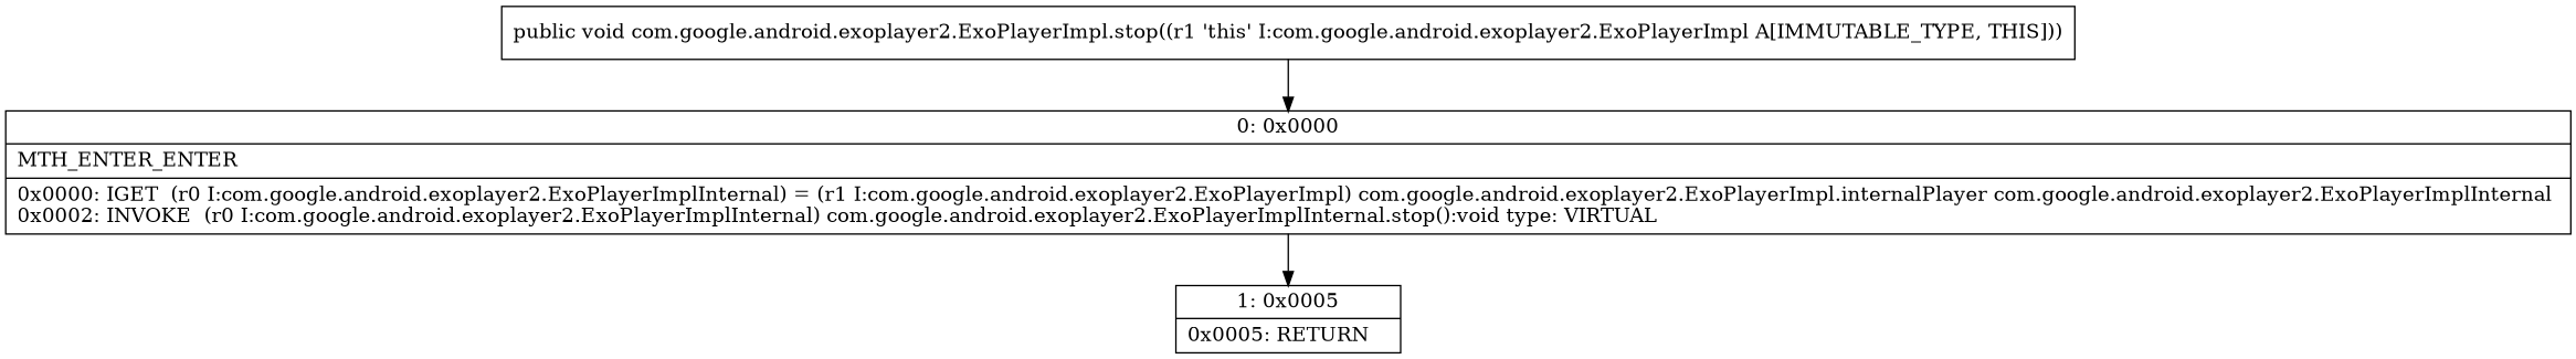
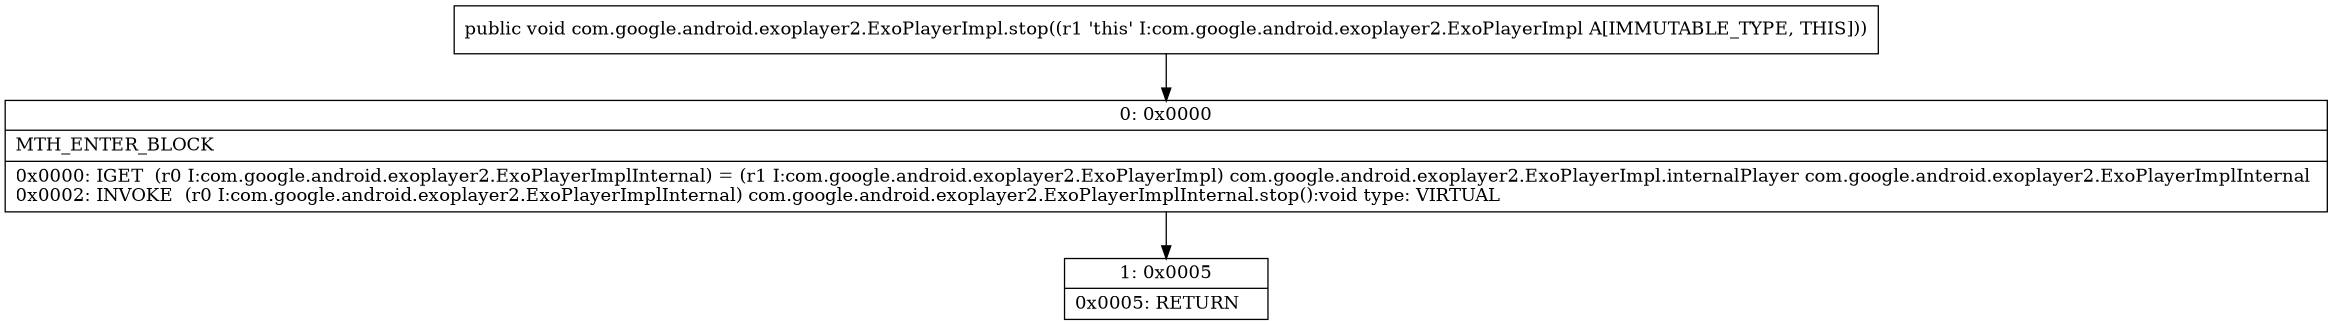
  digraph {
    node [shape=record]
-   n1 [label="{0\:\ 0x0000|MTH_ENTER_ENTER\l|0x0000: IGET  (r0 I:com.google.android.exoplayer2.ExoPlayerImplInternal) = (r1 I:com.google.android.exoplayer2.ExoPlayerImpl) com.google.android.exoplayer2.ExoPlayerImpl.internalPlayer com.google.android.exoplayer2.ExoPlayerImplInternal \l0x0002: INVOKE  (r0 I:com.google.android.exoplayer2.ExoPlayerImplInternal) com.google.android.exoplayer2.ExoPlayerImplInternal.stop():void type: VIRTUAL \l}"]
+   n1 [label="{0\:\ 0x0000|MTH_ENTER_BLOCK\l|0x0000: IGET  (r0 I:com.google.android.exoplayer2.ExoPlayerImplInternal) = (r1 I:com.google.android.exoplayer2.ExoPlayerImpl) com.google.android.exoplayer2.ExoPlayerImpl.internalPlayer com.google.android.exoplayer2.ExoPlayerImplInternal \l0x0002: INVOKE  (r0 I:com.google.android.exoplayer2.ExoPlayerImplInternal) com.google.android.exoplayer2.ExoPlayerImplInternal.stop():void type: VIRTUAL \l}"]
    n2 [label="{1\:\ 0x0005|0x0005: RETURN   \l}"]
    n3 [label="{public void com.google.android.exoplayer2.ExoPlayerImpl.stop((r1 'this' I:com.google.android.exoplayer2.ExoPlayerImpl A[IMMUTABLE_TYPE, THIS])) }"]
    n1 -> n2
    n3 -> n1
  }
